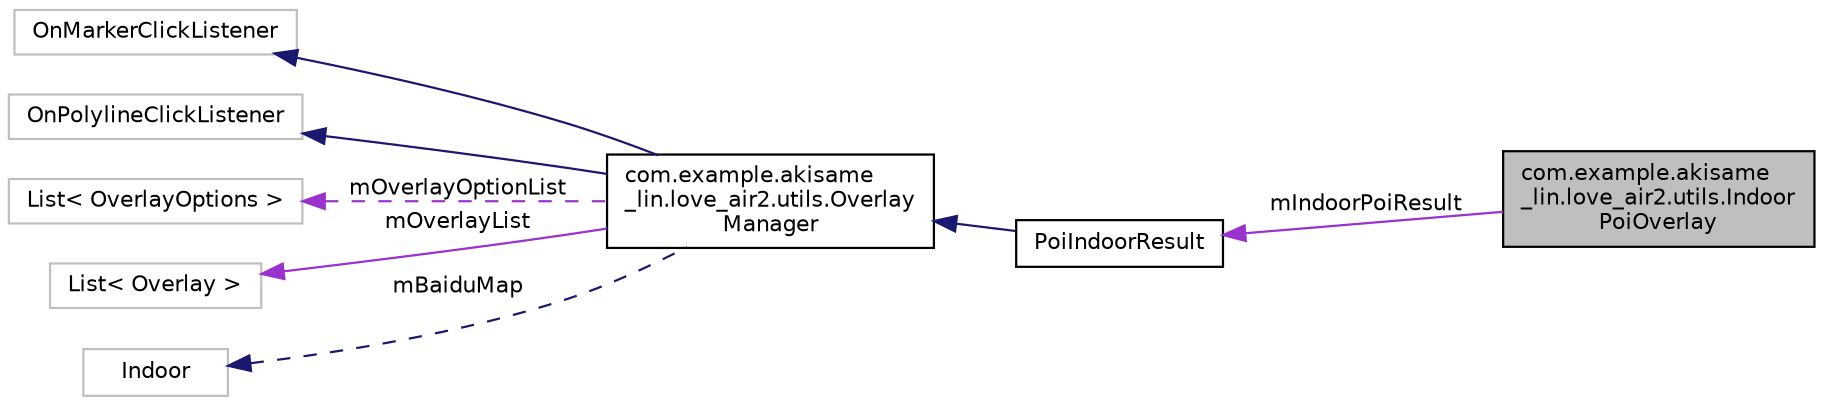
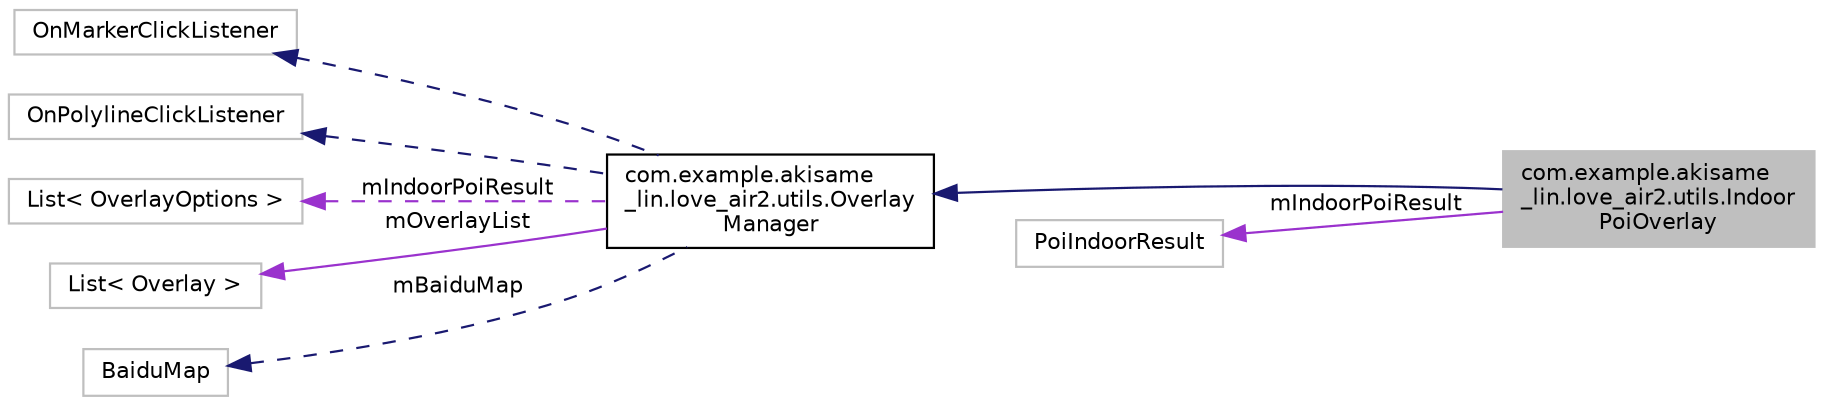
  digraph {
    rankdir=LR
    node [color=grey75 fillcolor=white fontname=Helvetica fontsize=10 shape=record style=filled]
    edge [color=midnightblue dir=back fontname=Helvetica fontsize=10 labelfontname=Helvetica labelfontsize=10 style=solid]
-   n1 [color=black fillcolor=grey75 fontcolor=black height=0.2 label="com.example.akisame\l_lin.love_air2.utils.Indoor\lPoiOverlay" width=0.4]
+   n1 [fillcolor=grey75 fontcolor=black height=0.2 label="com.example.akisame\l_lin.love_air2.utils.Indoor\lPoiOverlay" width=0.4]
    n2 [color=black height=0.2 label="com.example.akisame\l_lin.love_air2.utils.Overlay\lManager" width=0.4]
    n3 [height=0.2 label=OnMarkerClickListener width=0.4]
    n4 [height=0.2 label=OnPolylineClickListener width=0.4]
    n5 [height=0.2 label="List\< OverlayOptions \>" width=0.4]
    n6 [height=0.2 label="List\< Overlay \>" width=0.4]
-   n7 [height=0.2 label=Indoor width=0.4]
-   n8 [color=black height=0.2 label=PoiIndoorResult width=0.4]
-   n2 -> n8
-   n3 -> n2
-   n4 -> n2
-   n5 -> n2 [color=darkorchid3 label=" mOverlayOptionList" style=dashed]
+   n7 [height=0.2 label=BaiduMap width=0.4]
+   n8 [height=0.2 label=PoiIndoorResult width=0.4]
+   n2 -> n1
+   n3 -> n2 [style=dashed]
+   n4 -> n2 [style=dashed]
+   n5 -> n2 [color=darkorchid3 label=" mIndoorPoiResult" style=dashed]
    n6 -> n2 [color=darkorchid3 label=" mOverlayList"]
    n7 -> n2 [label=" mBaiduMap" style=dashed]
    n8 -> n1 [color=darkorchid3 label=" mIndoorPoiResult"]
  }
